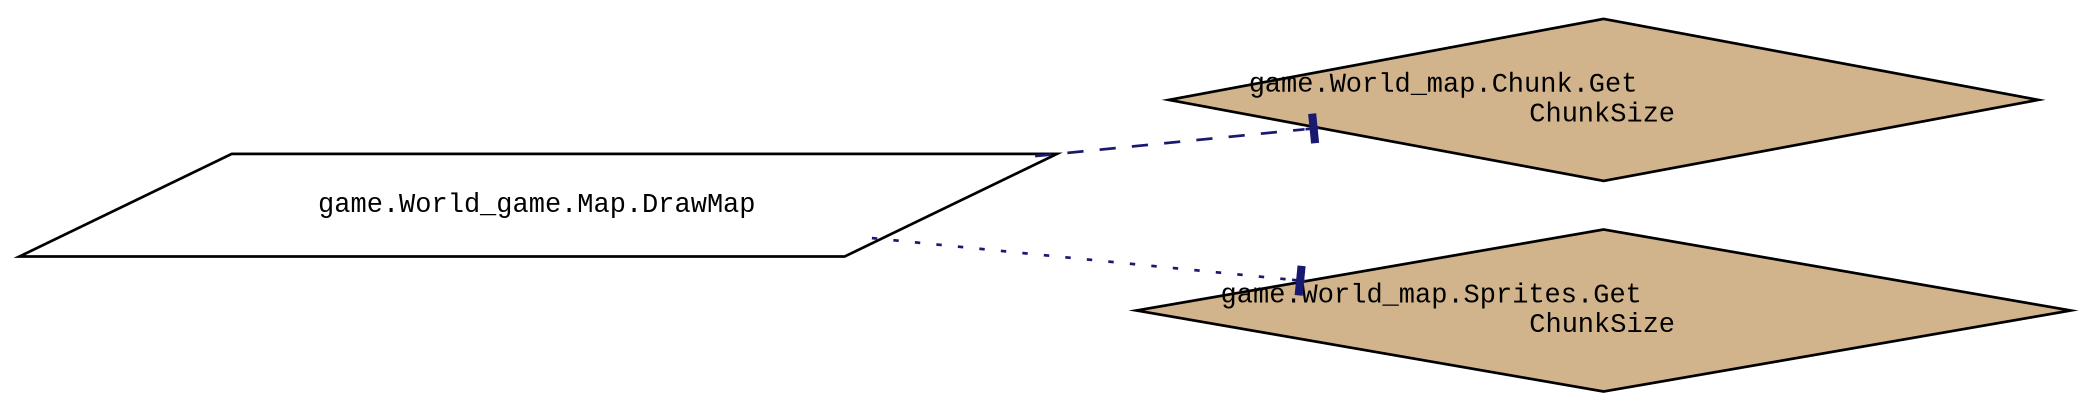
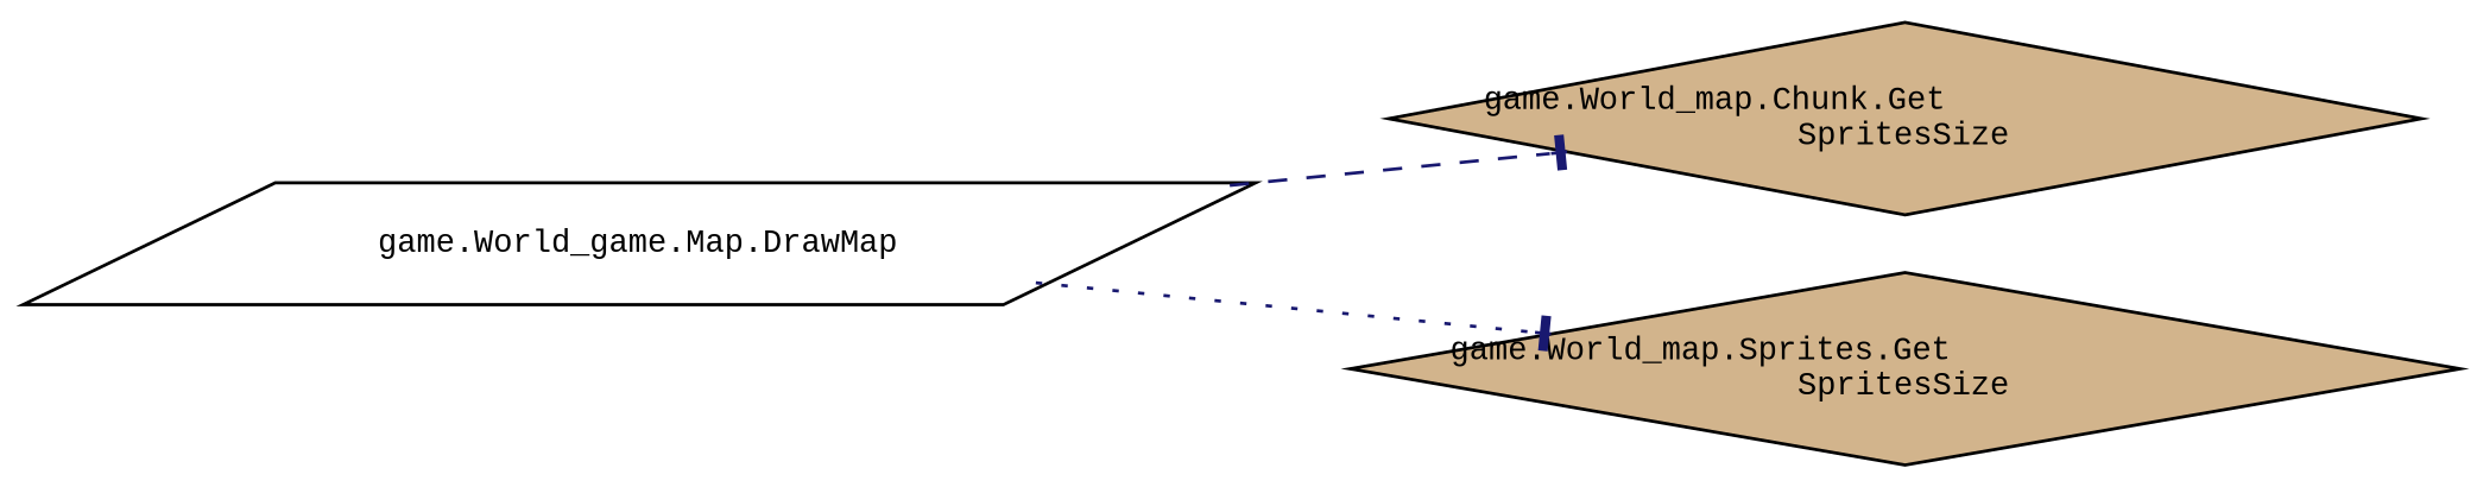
  digraph {
    fontname="Liberation Mono"
    rankdir=LR
    node [color=black fillcolor=tan fontname="Liberation Mono" fontsize=10 shape=diamond style=filled]
    edge [arrowhead=tee color=midnightblue fontname="Liberation Mono" fontsize=10 labelfontname=Helvetica labelfontsize=10]
    n1 [fillcolor=white fontcolor=black height=0.2 label="game.World_game.Map.DrawMap" shape=parallelogram width=0.4]
-   n2 [height=0.2 label="game.World_map.Chunk.Get\lChunkSize" width=0.4]
-   n3 [height=0.2 label="game.World_map.Sprites.Get\lChunkSize" width=0.4]
+   n2 [height=0.2 label="game.World_map.Chunk.Get\lSpritesSize" width=0.4]
+   n3 [height=0.2 label="game.World_map.Sprites.Get\lSpritesSize" width=0.4]
    n1 -> n2 [style=dashed]
    n1 -> n3 [style=dotted]
  }
